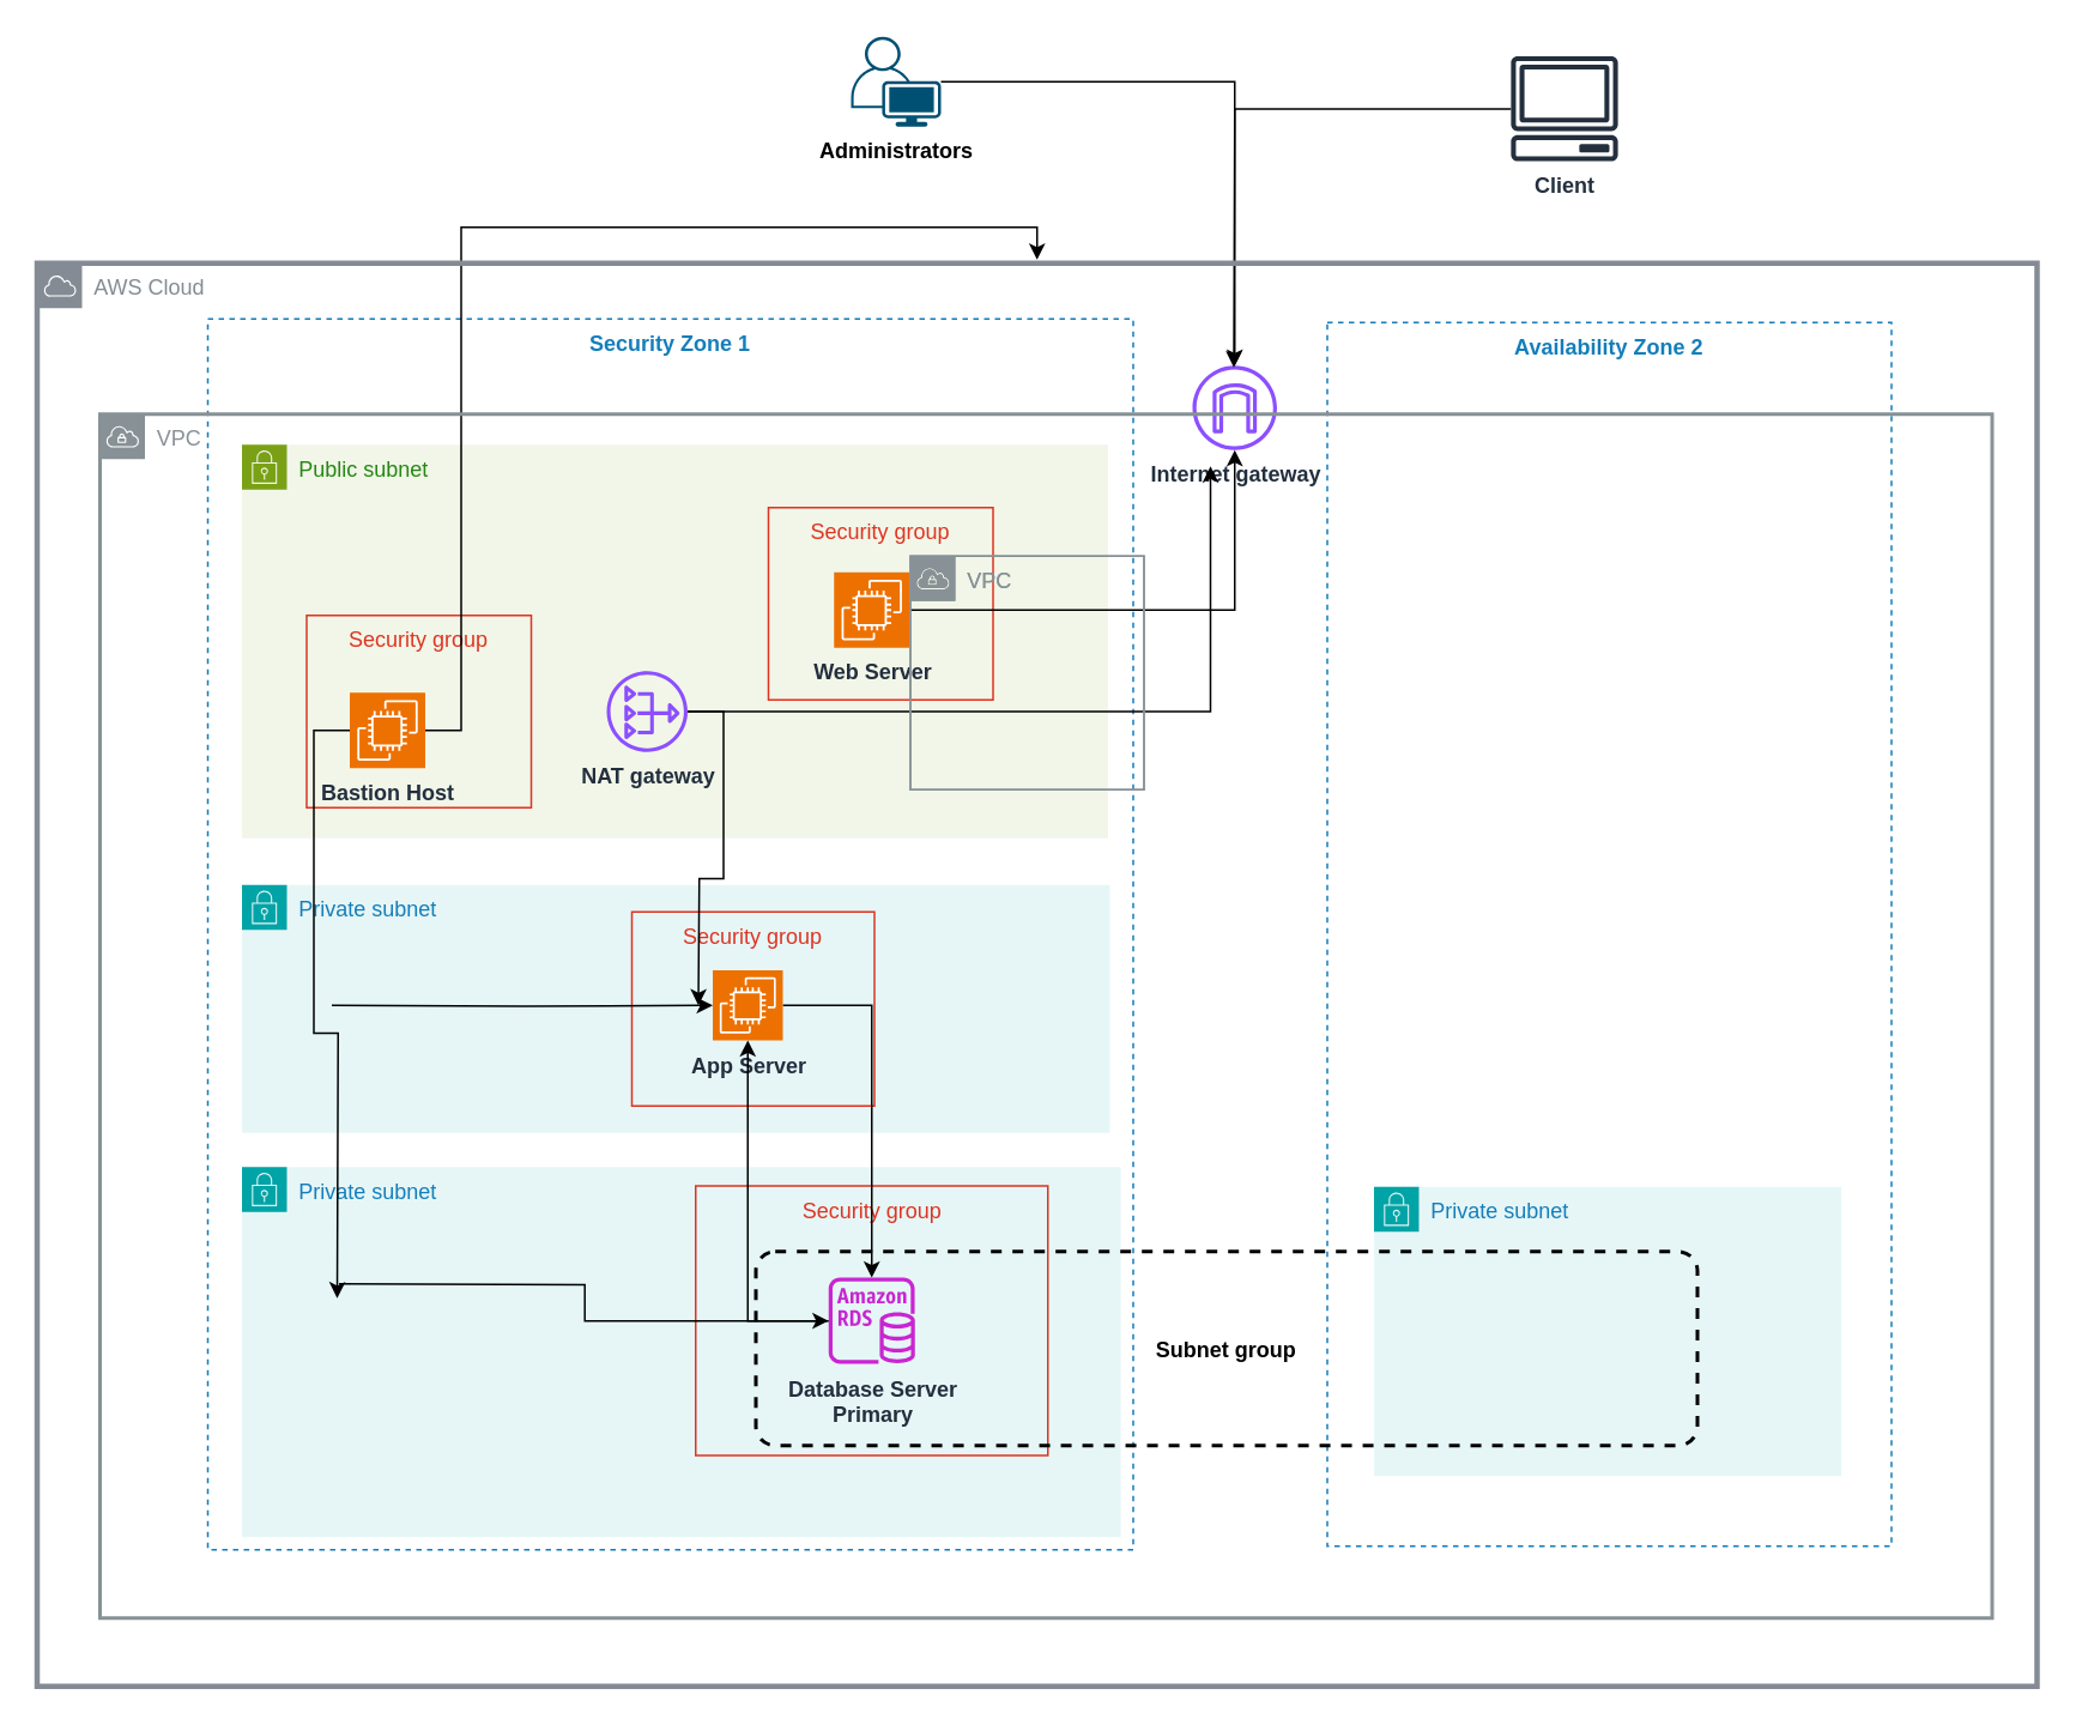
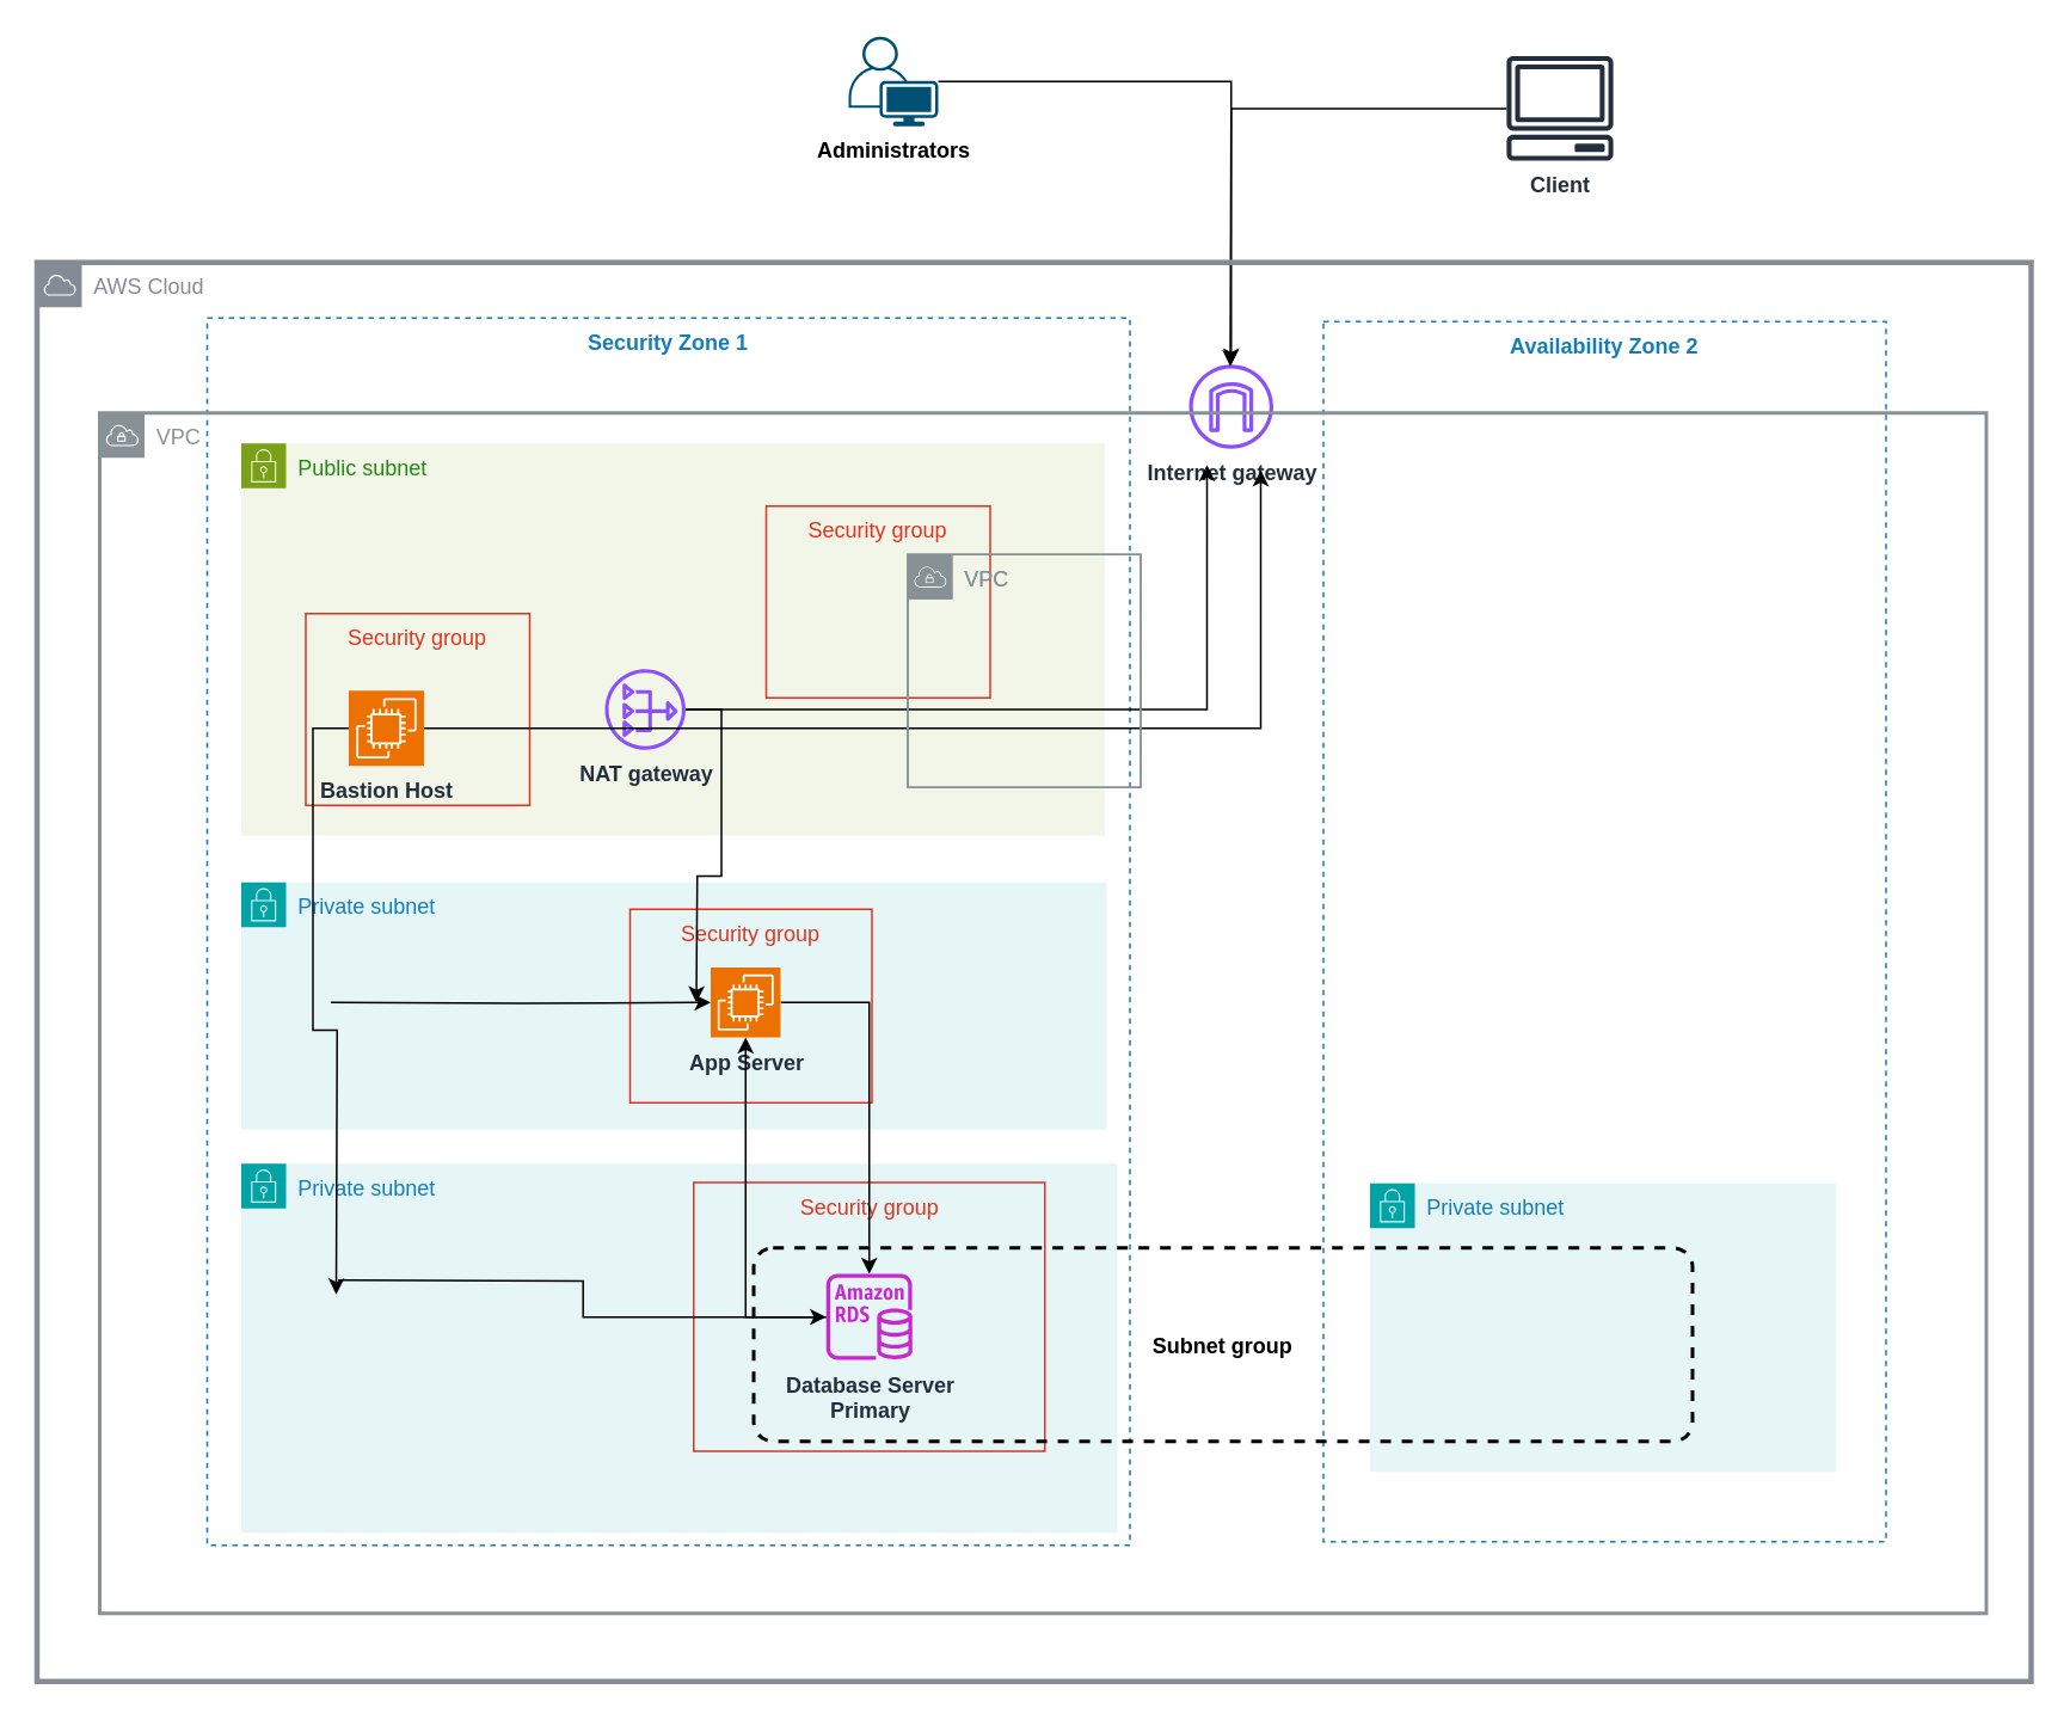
  <mxCell id="0" />
  <mxCell id="1" parent="0" />
  <mxCell id="2" value="Private subnet" style="points=[[0,0],[0.25,0],[0.5,0],[0.75,0],[1,0],[1,0.25],[1,0.5],[1,0.75],[1,1],[0.75,1],[0.5,1],[0.25,1],[0,1],[0,0.75],[0,0.5],[0,0.25]];outlineConnect=0;gradientColor=none;html=1;whiteSpace=wrap;fontSize=12;fontStyle=0;container=1;pointerEvents=0;collapsible=0;recursiveResize=0;shape=mxgraph.aws4.group;grIcon=mxgraph.aws4.group_security_group;grStroke=0;strokeColor=#00A4A6;fillColor=#E6F6F7;verticalAlign=top;align=left;spacingLeft=30;fontColor=#147EBA;dashed=0;" vertex="1" parent="1"><mxGeometry x="764" y="660" width="260" height="161" as="geometry" /></mxCell>
  <mxCell id="3" value="&lt;b&gt;Security Zone 1&lt;br&gt;&lt;/b&gt;" style="fillColor=none;strokeColor=#147EBA;dashed=1;verticalAlign=top;fontStyle=0;fontColor=#147EBA;whiteSpace=wrap;html=1;" vertex="1" parent="1"><mxGeometry x="115" y="177" width="515" height="685" as="geometry" /></mxCell>
  <mxCell id="4" value="Public subnet" style="points=[[0,0],[0.25,0],[0.5,0],[0.75,0],[1,0],[1,0.25],[1,0.5],[1,0.75],[1,1],[0.75,1],[0.5,1],[0.25,1],[0,1],[0,0.75],[0,0.5],[0,0.25]];outlineConnect=0;gradientColor=none;html=1;whiteSpace=wrap;fontSize=12;fontStyle=0;container=1;pointerEvents=0;collapsible=0;recursiveResize=0;shape=mxgraph.aws4.group;grIcon=mxgraph.aws4.group_security_group;grStroke=0;strokeColor=#7AA116;fillColor=#F2F6E8;verticalAlign=top;align=left;spacingLeft=30;fontColor=#248814;dashed=0;" vertex="1" parent="1"><mxGeometry x="134" y="247" width="482" height="219" as="geometry" /></mxCell>
  <mxCell id="5" value="Private subnet" style="points=[[0,0],[0.25,0],[0.5,0],[0.75,0],[1,0],[1,0.25],[1,0.5],[1,0.75],[1,1],[0.75,1],[0.5,1],[0.25,1],[0,1],[0,0.75],[0,0.5],[0,0.25]];outlineConnect=0;gradientColor=none;html=1;whiteSpace=wrap;fontSize=12;fontStyle=0;container=1;pointerEvents=0;collapsible=0;recursiveResize=0;shape=mxgraph.aws4.group;grIcon=mxgraph.aws4.group_security_group;grStroke=0;strokeColor=#00A4A6;fillColor=#E6F6F7;verticalAlign=top;align=left;spacingLeft=30;fontColor=#147EBA;dashed=0;" vertex="1" parent="1"><mxGeometry x="134" y="492" width="483" height="138" as="geometry" /></mxCell>
  <mxCell id="6" value="Private subnet" style="points=[[0,0],[0.25,0],[0.5,0],[0.75,0],[1,0],[1,0.25],[1,0.5],[1,0.75],[1,1],[0.75,1],[0.5,1],[0.25,1],[0,1],[0,0.75],[0,0.5],[0,0.25]];outlineConnect=0;gradientColor=none;html=1;whiteSpace=wrap;fontSize=12;fontStyle=0;container=1;pointerEvents=0;collapsible=0;recursiveResize=0;shape=mxgraph.aws4.group;grIcon=mxgraph.aws4.group_security_group;grStroke=0;strokeColor=#00A4A6;fillColor=#E6F6F7;verticalAlign=top;align=left;spacingLeft=30;fontColor=#147EBA;dashed=0;" vertex="1" parent="1"><mxGeometry x="134" y="649" width="489" height="206" as="geometry" /></mxCell>
  <mxCell id="7" value="Security group" style="fillColor=none;strokeColor=#DD3522;verticalAlign=top;fontStyle=0;fontColor=#DD3522;whiteSpace=wrap;html=1;" vertex="1" parent="6"><mxGeometry x="252.5" y="10.5" width="196" height="150" as="geometry" /></mxCell>
  <mxCell id="8" value="&lt;div&gt;&lt;b&gt;Database Server&lt;/b&gt;&lt;/div&gt;&lt;div&gt;&lt;b&gt;Primary&lt;br&gt;&lt;/b&gt;&lt;/div&gt;" style="sketch=0;outlineConnect=0;fontColor=#232F3E;gradientColor=none;fillColor=#C925D1;strokeColor=none;dashed=0;verticalLabelPosition=bottom;verticalAlign=top;align=center;html=1;fontSize=12;fontStyle=0;aspect=fixed;pointerEvents=1;shape=mxgraph.aws4.rds_instance;" vertex="1" parent="6"><mxGeometry x="326.5" y="61.5" width="48" height="48" as="geometry" /></mxCell>
  <mxCell id="9" value="Security group" style="fillColor=none;strokeColor=#DD3522;verticalAlign=top;fontStyle=0;fontColor=#DD3522;whiteSpace=wrap;html=1;" vertex="1" parent="1"><mxGeometry x="351" y="507" width="135" height="108" as="geometry" /></mxCell>
  <mxCell id="10" value="Security group" style="fillColor=none;strokeColor=#DD3522;verticalAlign=top;fontStyle=0;fontColor=#DD3522;whiteSpace=wrap;html=1;" vertex="1" parent="1"><mxGeometry x="170" y="342" width="125" height="107" as="geometry" /></mxCell>
  <mxCell id="11" style="edgeStyle=orthogonalEdgeStyle;rounded=0;orthogonalLoop=1;jettySize=auto;html=1;exitX=0;exitY=0.5;exitDx=0;exitDy=0;exitPerimeter=0;" edge="1" parent="1" source="12"><mxGeometry relative="1" as="geometry"><mxPoint x="187" y="722" as="targetPoint" /></mxGeometry></mxCell>
  <mxCell id="12" value="&lt;b&gt;Bastion Host&lt;br&gt;&lt;/b&gt;" style="sketch=0;points=[[0,0,0],[0.25,0,0],[0.5,0,0],[0.75,0,0],[1,0,0],[0,1,0],[0.25,1,0],[0.5,1,0],[0.75,1,0],[1,1,0],[0,0.25,0],[0,0.5,0],[0,0.75,0],[1,0.25,0],[1,0.5,0],[1,0.75,0]];outlineConnect=0;fontColor=#232F3E;fillColor=#ED7100;strokeColor=#ffffff;dashed=0;verticalLabelPosition=bottom;verticalAlign=top;align=center;html=1;fontSize=12;fontStyle=0;aspect=fixed;shape=mxgraph.aws4.resourceIcon;resIcon=mxgraph.aws4.ec2;" vertex="1" parent="1"><mxGeometry x="194" y="385" width="42" height="42" as="geometry" /></mxCell>
  <mxCell id="13" value="Security group" style="fillColor=none;strokeColor=#DD3522;verticalAlign=top;fontStyle=0;fontColor=#DD3522;whiteSpace=wrap;html=1;" vertex="1" parent="1"><mxGeometry x="427" y="282" width="125" height="107" as="geometry" /></mxCell>
  <mxCell id="14" style="edgeStyle=orthogonalEdgeStyle;rounded=0;orthogonalLoop=1;jettySize=auto;html=1;" edge="1" parent="1" source="16" target="8"><mxGeometry relative="1" as="geometry" /></mxCell>
  <mxCell id="15" style="edgeStyle=orthogonalEdgeStyle;rounded=0;orthogonalLoop=1;jettySize=auto;html=1;exitX=0;exitY=0.5;exitDx=0;exitDy=0;exitPerimeter=0;entryX=0;entryY=0.5;entryDx=0;entryDy=0;entryPerimeter=0;" edge="1" parent="1" target="16"><mxGeometry relative="1" as="geometry"><mxPoint x="184" y="559" as="sourcePoint" /></mxGeometry></mxCell>
  <mxCell id="16" value="&lt;b&gt;App Server&lt;br&gt;&lt;/b&gt;" style="sketch=0;points=[[0,0,0],[0.25,0,0],[0.5,0,0],[0.75,0,0],[1,0,0],[0,1,0],[0.25,1,0],[0.5,1,0],[0.75,1,0],[1,1,0],[0,0.25,0],[0,0.5,0],[0,0.75,0],[1,0.25,0],[1,0.5,0],[1,0.75,0]];outlineConnect=0;fontColor=#232F3E;fillColor=#ED7100;strokeColor=#ffffff;dashed=0;verticalLabelPosition=bottom;verticalAlign=top;align=center;html=1;fontSize=12;fontStyle=0;aspect=fixed;shape=mxgraph.aws4.resourceIcon;resIcon=mxgraph.aws4.ec2;" vertex="1" parent="1"><mxGeometry x="396" y="539.5" width="39" height="39" as="geometry" /></mxCell>
- <mxCell id="17" style="edgeStyle=orthogonalEdgeStyle;rounded=0;orthogonalLoop=1;jettySize=auto;html=1;exitX=1;exitY=0.5;exitDx=0;exitDy=0;exitPerimeter=0;" edge="1" parent="1" source="18" target="22"><mxGeometry relative="1" as="geometry" /></mxCell>
- <mxCell id="18" value="&lt;b&gt;Web Server&lt;br&gt;&lt;/b&gt;" style="sketch=0;points=[[0,0,0],[0.25,0,0],[0.5,0,0],[0.75,0,0],[1,0,0],[0,1,0],[0.25,1,0],[0.5,1,0],[0.75,1,0],[1,1,0],[0,0.25,0],[0,0.5,0],[0,0.75,0],[1,0.25,0],[1,0.5,0],[1,0.75,0]];outlineConnect=0;fontColor=#232F3E;fillColor=#ED7100;strokeColor=#ffffff;dashed=0;verticalLabelPosition=bottom;verticalAlign=top;align=center;html=1;fontSize=12;fontStyle=0;aspect=fixed;shape=mxgraph.aws4.resourceIcon;resIcon=mxgraph.aws4.ec2;" vertex="1" parent="1"><mxGeometry x="463.5" y="318" width="42" height="42" as="geometry" /></mxCell>
  <mxCell id="19" style="edgeStyle=orthogonalEdgeStyle;rounded=0;orthogonalLoop=1;jettySize=auto;html=1;" edge="1" parent="1" target="8"><mxGeometry relative="1" as="geometry"><mxPoint x="188" y="714" as="sourcePoint" /></mxGeometry></mxCell>
  <mxCell id="20" style="edgeStyle=orthogonalEdgeStyle;rounded=0;orthogonalLoop=1;jettySize=auto;html=1;" edge="1" parent="1" source="21"><mxGeometry relative="1" as="geometry"><mxPoint x="388" y="559" as="targetPoint" /></mxGeometry></mxCell>
  <mxCell id="21" value="&lt;b&gt;NAT gateway&lt;br&gt;&lt;/b&gt;" style="sketch=0;outlineConnect=0;fontColor=#232F3E;gradientColor=none;fillColor=#8C4FFF;strokeColor=none;dashed=0;verticalLabelPosition=bottom;verticalAlign=top;align=center;html=1;fontSize=12;fontStyle=0;aspect=fixed;pointerEvents=1;shape=mxgraph.aws4.nat_gateway;" vertex="1" parent="1"><mxGeometry x="337" y="373" width="45" height="45" as="geometry" /></mxCell>
  <mxCell id="22" value="&lt;b&gt;Internet gateway&lt;br&gt;&lt;/b&gt;" style="sketch=0;outlineConnect=0;fontColor=#232F3E;gradientColor=none;fillColor=#8C4FFF;strokeColor=none;dashed=0;verticalLabelPosition=bottom;verticalAlign=top;align=center;html=1;fontSize=12;fontStyle=0;aspect=fixed;pointerEvents=1;shape=mxgraph.aws4.internet_gateway;" vertex="1" parent="1"><mxGeometry x="663" y="203" width="47" height="47" as="geometry" /></mxCell>
  <mxCell id="23" style="edgeStyle=orthogonalEdgeStyle;rounded=0;orthogonalLoop=1;jettySize=auto;html=1;entryX=0.5;entryY=1;entryDx=0;entryDy=0;entryPerimeter=0;" edge="1" parent="1" source="8" target="16"><mxGeometry relative="1" as="geometry" /></mxCell>
  <mxCell id="24" style="edgeStyle=orthogonalEdgeStyle;rounded=0;orthogonalLoop=1;jettySize=auto;html=1;entryX=0.213;entryY=1.192;entryDx=0;entryDy=0;entryPerimeter=0;" edge="1" parent="1" source="21" target="22"><mxGeometry relative="1" as="geometry" /></mxCell>
- <mxCell id="25" style="edgeStyle=orthogonalEdgeStyle;rounded=0;orthogonalLoop=1;jettySize=auto;html=1;exitX=1;exitY=0.5;exitDx=0;exitDy=0;exitPerimeter=0;" edge="1" parent="1" source="12" target="35"><mxGeometry relative="1" as="geometry" /></mxCell>
+ <mxCell id="25" style="edgeStyle=orthogonalEdgeStyle;rounded=0;orthogonalLoop=1;jettySize=auto;html=1;exitX=1;exitY=0.5;exitDx=0;exitDy=0;exitPerimeter=0;entryX=0.851;entryY=1.255;entryDx=0;entryDy=0;entryPerimeter=0;" edge="1" parent="1" source="12" target="22"><mxGeometry relative="1" as="geometry" /></mxCell>
  <mxCell id="26" value="&lt;b&gt;Availability Zone 2&lt;br&gt;&lt;/b&gt;" style="fillColor=none;strokeColor=#147EBA;dashed=1;verticalAlign=top;fontStyle=0;fontColor=#147EBA;whiteSpace=wrap;html=1;" vertex="1" parent="1"><mxGeometry x="738" y="179" width="314" height="681" as="geometry" /></mxCell>
  <mxCell id="27" value="Subnet group" style="rounded=1;arcSize=10;dashed=1;fillColor=none;gradientColor=none;strokeWidth=2;fontStyle=1" vertex="1" parent="1"><mxGeometry x="420" y="696" width="524" height="108" as="geometry" /></mxCell>
  <mxCell id="28" style="edgeStyle=orthogonalEdgeStyle;rounded=0;orthogonalLoop=1;jettySize=auto;html=1;" edge="1" parent="1" source="29"><mxGeometry relative="1" as="geometry"><mxPoint x="686" y="204" as="targetPoint" /></mxGeometry></mxCell>
  <mxCell id="29" value="&lt;b&gt;Client&lt;/b&gt;" style="sketch=0;outlineConnect=0;fontColor=#232F3E;gradientColor=none;fillColor=#232F3D;strokeColor=none;dashed=0;verticalLabelPosition=bottom;verticalAlign=top;align=center;html=1;fontSize=12;fontStyle=0;aspect=fixed;pointerEvents=1;shape=mxgraph.aws4.client;" vertex="1" parent="1"><mxGeometry x="840" y="30.77" width="60" height="58.46" as="geometry" /></mxCell>
  <mxCell id="30" style="edgeStyle=orthogonalEdgeStyle;rounded=0;orthogonalLoop=1;jettySize=auto;html=1;" edge="1" parent="1" source="31" target="22"><mxGeometry relative="1" as="geometry" /></mxCell>
  <mxCell id="31" value="&lt;b&gt;Administrators&lt;/b&gt;" style="points=[[0.35,0,0],[0.98,0.51,0],[1,0.71,0],[0.67,1,0],[0,0.795,0],[0,0.65,0]];verticalLabelPosition=bottom;sketch=0;html=1;verticalAlign=top;aspect=fixed;align=center;pointerEvents=1;shape=mxgraph.cisco19.user;fillColor=#005073;strokeColor=none;" vertex="1" parent="1"><mxGeometry x="473" y="20" width="50" height="50" as="geometry" /></mxCell>
  <mxCell id="32" value="VPC" style="sketch=0;outlineConnect=0;gradientColor=none;html=1;whiteSpace=wrap;fontSize=12;fontStyle=0;shape=mxgraph.aws4.group;grIcon=mxgraph.aws4.group_vpc;strokeColor=#879196;fillColor=none;verticalAlign=top;align=left;spacingLeft=30;fontColor=#879196;dashed=0;" vertex="1" parent="1"><mxGeometry x="506" y="309" width="130" height="130" as="geometry" /></mxCell>
  <mxCell id="33" value="VPC" style="sketch=0;outlineConnect=0;gradientColor=none;html=1;whiteSpace=wrap;fontSize=12;fontStyle=0;shape=mxgraph.aws4.group;grIcon=mxgraph.aws4.group_vpc;strokeColor=#879196;fillColor=none;verticalAlign=top;align=left;spacingLeft=30;fontColor=#879196;dashed=0;" vertex="1" parent="1"><mxGeometry x="506" y="309" width="130" height="130" as="geometry" /></mxCell>
  <mxCell id="34" value="VPC" style="sketch=0;outlineConnect=0;gradientColor=none;html=1;whiteSpace=wrap;fontSize=12;fontStyle=0;shape=mxgraph.aws4.group;grIcon=mxgraph.aws4.group_vpc;strokeColor=#879196;fillColor=none;verticalAlign=top;align=left;spacingLeft=30;fontColor=#879196;strokeWidth=2;" vertex="1" parent="1"><mxGeometry x="55" y="230" width="1053" height="670" as="geometry" /></mxCell>
  <mxCell id="35" value="AWS Cloud" style="sketch=0;outlineConnect=0;gradientColor=none;html=1;whiteSpace=wrap;fontSize=12;fontStyle=0;shape=mxgraph.aws4.group;grIcon=mxgraph.aws4.group_aws_cloud;strokeColor=#858B94;fillColor=none;verticalAlign=top;align=left;spacingLeft=30;fontColor=#858B94;dashed=0;strokeWidth=3;perimeterSpacing=2;" vertex="1" parent="1"><mxGeometry x="20" width="1113" height="792" as="geometry" y="146" /></mxCell>
